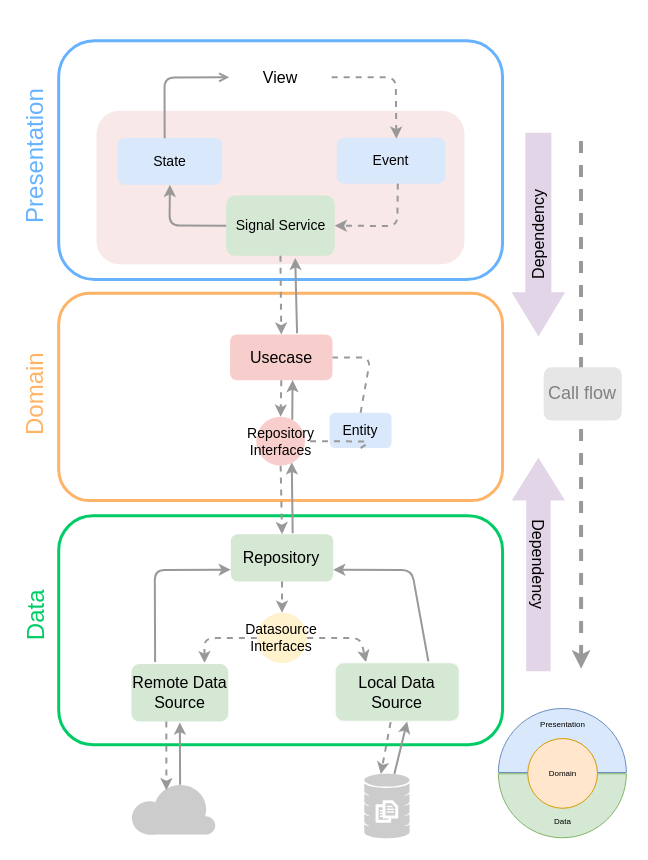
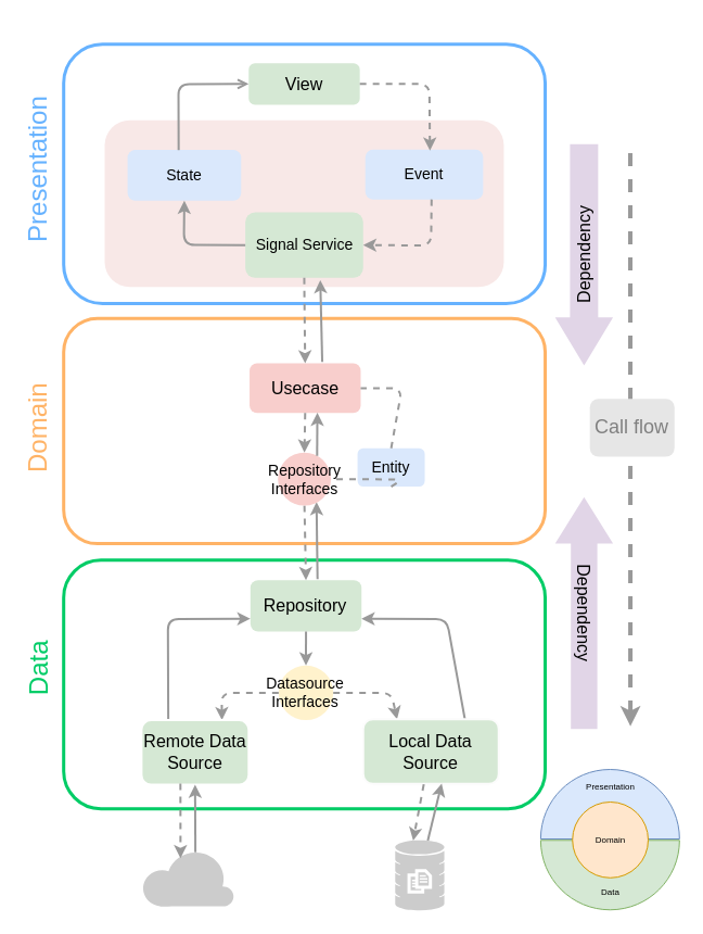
  <mxCell id="0" />
  <mxCell id="1" parent="0" />
  <mxCell id="2" value="" style="group" parent="1" vertex="1" connectable="0"><mxGeometry x="20.066" y="40.253" width="601.174" height="784.747" as="geometry" /></mxCell>
  <mxCell id="3" value="" style="rounded=1;whiteSpace=wrap;html=1;fillColor=#FFFFFF;fontColor=#333333;strokeWidth=3;strokeColor=#66B2FF;" parent="2" vertex="1"><mxGeometry x="38.132" width="443.851" height="238.704" as="geometry" /></mxCell>
- <mxCell id="4" value="&lt;h2 style=&quot;font-size: 16px;&quot;&gt;&lt;font color=&quot;#000000&quot; style=&quot;font-weight: normal; font-size: 16px;&quot;&gt;View&lt;/font&gt;&lt;/h2&gt;" style="rounded=1;whiteSpace=wrap;html=1;fillColor=#ffffff;strokeColor=none;fontStyle=0;fontSize=16;" parent="2" vertex="1"><mxGeometry x="208.683" y="17.541" width="102.414" height="38.132" as="geometry" /></mxCell>
+ <mxCell id="4" value="&lt;h2 style=&quot;font-size: 16px;&quot;&gt;&lt;font color=&quot;#000000&quot; style=&quot;font-weight: normal; font-size: 16px;&quot;&gt;View&lt;/font&gt;&lt;/h2&gt;" style="rounded=1;whiteSpace=wrap;html=1;fillColor=#d5e8d4;strokeColor=none;fontStyle=0;fontSize=16;" parent="2" vertex="1"><mxGeometry x="208.683" y="17.541" width="102.414" height="38.132" as="geometry" /></mxCell>
  <mxCell id="5" style="edgeStyle=orthogonalEdgeStyle;rounded=0;orthogonalLoop=1;jettySize=auto;html=1;exitX=0.5;exitY=1;exitDx=0;exitDy=0;" parent="2" edge="1"><mxGeometry relative="1" as="geometry"><mxPoint x="279.123" y="293.613" as="sourcePoint" /><mxPoint x="279.123" y="293.613" as="targetPoint" /></mxGeometry></mxCell>
  <mxCell id="6" value="" style="rounded=1;whiteSpace=wrap;html=1;fillColor=#FFFFFF;fontColor=#333333;strokeWidth=3;strokeColor=#FFB366;" parent="2" vertex="1"><mxGeometry x="38.132" y="252.431" width="443.851" height="207.436" as="geometry" /></mxCell>
  <mxCell id="7" value="" style="rounded=1;whiteSpace=wrap;html=1;fillColor=#FFFFFF;fontColor=#333333;strokeWidth=3;strokeColor=#00CC66;" parent="2" vertex="1"><mxGeometry x="38.132" y="475.119" width="443.851" height="228.789" as="geometry" /></mxCell>
  <mxCell id="8" value="&lt;h2 style=&quot;font-size: 16px;&quot;&gt;&lt;font color=&quot;#000000&quot; style=&quot;font-weight: normal; font-size: 16px;&quot;&gt;Repository&lt;/font&gt;&lt;/h2&gt;" style="rounded=1;whiteSpace=wrap;html=1;fillColor=#d5e8d4;strokeColor=none;fontStyle=0;fontSize=16;" parent="2" vertex="1"><mxGeometry x="210.265" y="493.422" width="102.414" height="47.283" as="geometry" /></mxCell>
  <mxCell id="9" value="Presentation" style="text;html=1;strokeColor=none;fillColor=none;align=center;verticalAlign=middle;whiteSpace=wrap;rounded=0;textDirection=ltr;direction=west;labelPosition=center;verticalLabelPosition=middle;horizontal=0;fontSize=24;fontColor=#66B2FF;" parent="2" vertex="1"><mxGeometry y="-20" width="30.51" height="270" as="geometry" /></mxCell>
  <mxCell id="10" value="Domain" style="text;html=1;strokeColor=none;fillColor=none;align=center;verticalAlign=middle;whiteSpace=wrap;rounded=0;textDirection=ltr;direction=west;labelPosition=center;verticalLabelPosition=middle;horizontal=0;fontSize=24;fontColor=#FFB366;" parent="2" vertex="1"><mxGeometry y="292.088" width="30.505" height="122.021" as="geometry" /></mxCell>
  <mxCell id="11" value="Data" style="text;html=1;strokeColor=none;fillColor=none;align=center;verticalAlign=middle;whiteSpace=wrap;rounded=0;textDirection=ltr;direction=west;labelPosition=center;verticalLabelPosition=middle;horizontal=0;fontSize=24;fontColor=#00CC66;" parent="2" vertex="1"><mxGeometry y="513.251" width="30.505" height="122.021" as="geometry" /></mxCell>
  <mxCell id="12" value="" style="html=1;aspect=fixed;strokeColor=none;shadow=0;align=center;verticalAlign=top;shape=mxgraph.gcp2.database_3;fontSize=20;fillColor=#CCCCCC;" parent="2" vertex="1"><mxGeometry x="343.657" y="732.924" width="45.376" height="64.823" as="geometry" /></mxCell>
  <mxCell id="13" value="&lt;h2&gt;&lt;br&gt;&lt;/h2&gt;" style="rounded=1;whiteSpace=wrap;html=1;align=right;verticalAlign=bottom;labelPosition=center;verticalLabelPosition=middle;fontSize=14;strokeColor=none;textDirection=ltr;horizontal=1;fillColor=#F8E8E7;fontColor=#FFC6BF;" parent="2" vertex="1"><mxGeometry x="75.94" y="70" width="367.92" height="153.45" as="geometry" /></mxCell>
  <mxCell id="14" value="&lt;h2 style=&quot;font-size: 16px;&quot;&gt;&lt;font color=&quot;#000000&quot; style=&quot;font-weight: normal; font-size: 16px;&quot;&gt;Usecase&lt;/font&gt;&lt;/h2&gt;" style="rounded=1;whiteSpace=wrap;html=1;fillColor=#f8cecc;strokeColor=none;fontStyle=0;fontSize=16;" parent="2" vertex="1"><mxGeometry x="209.502" y="293.815" width="102.414" height="45.758" as="geometry" /></mxCell>
  <mxCell id="15" value="&lt;font color=&quot;#000000&quot;&gt;Signal Service&lt;br&gt;&lt;/font&gt;" style="rounded=1;whiteSpace=wrap;html=1;fontSize=14;align=center;verticalAlign=middle;fillColor=#d5e8d4;strokeColor=none;" parent="2" vertex="1"><mxGeometry x="205.575" y="154.814" width="108.629" height="60.248" as="geometry" /></mxCell>
  <mxCell id="16" value="&lt;font color=&quot;#000000&quot;&gt;Event&lt;/font&gt;" style="rounded=1;whiteSpace=wrap;html=1;fontSize=14;align=center;verticalAlign=middle;fillColor=#dae8fc;strokeColor=none;" parent="2" vertex="1"><mxGeometry x="316.199" y="97.117" width="108.629" height="45.758" as="geometry" /></mxCell>
  <mxCell id="17" value="&lt;font color=&quot;#000000&quot;&gt;State&lt;/font&gt;" style="rounded=1;whiteSpace=wrap;html=1;fontSize=14;align=center;verticalAlign=middle;fillColor=#dae8fc;strokeColor=none;" parent="2" vertex="1"><mxGeometry x="97" y="97.35" width="104.7" height="46.65" as="geometry" /></mxCell>
  <mxCell id="18" value="" style="html=1;labelBackgroundColor=#ffffff;startArrow=none;startFill=0;startSize=6;endArrow=classic;endFill=1;endSize=6;jettySize=auto;orthogonalLoop=1;strokeWidth=2;fontSize=14;entryX=0.5;entryY=1;entryDx=0;entryDy=0;exitX=0;exitY=0.5;exitDx=0;exitDy=0;fontColor=#999999;strokeColor=#999999;" parent="2" source="15" target="17" edge="1"><mxGeometry width="60" height="60" relative="1" as="geometry"><mxPoint x="217.35" y="253.956" as="sourcePoint" /><mxPoint x="263.108" y="208.198" as="targetPoint" /><Array as="points"><mxPoint x="148.934" y="184.747" /></Array></mxGeometry></mxCell>
  <mxCell id="19" value="" style="html=1;labelBackgroundColor=#ffffff;startArrow=none;startFill=0;startSize=6;endArrow=classic;endFill=1;endSize=6;jettySize=auto;orthogonalLoop=1;strokeWidth=2;dashed=1;fontSize=14;entryX=0.548;entryY=0.017;entryDx=0;entryDy=0;exitX=1;exitY=0.5;exitDx=0;exitDy=0;fontColor=#999999;strokeColor=#999999;entryPerimeter=0;" parent="2" source="4" target="16" edge="1"><mxGeometry width="60" height="60" relative="1" as="geometry"><mxPoint x="311.153" y="36.606" as="sourcePoint" /><mxPoint x="220.872" y="48.046" as="targetPoint" /><Array as="points"><mxPoint x="375.214" y="36.606" /></Array></mxGeometry></mxCell>
  <mxCell id="20" value="" style="html=1;labelBackgroundColor=#ffffff;startArrow=none;startFill=0;startSize=6;endArrow=classic;endFill=1;endSize=6;jettySize=auto;orthogonalLoop=1;strokeWidth=2;dashed=1;fontSize=14;entryX=1;entryY=0.5;entryDx=0;entryDy=0;fontColor=#999999;strokeColor=#999999;exitX=0.562;exitY=1;exitDx=0;exitDy=0;exitPerimeter=0;" parent="2" source="16" target="15" edge="1"><mxGeometry width="60" height="60" relative="1" as="geometry"><mxPoint x="375.214" y="131.935" as="sourcePoint" /><mxPoint x="388.985" y="94.582" as="targetPoint" /><Array as="points"><mxPoint x="376.74" y="185.319" /></Array></mxGeometry></mxCell>
  <mxCell id="21" value="" style="html=1;labelBackgroundColor=#ffffff;startArrow=none;startFill=0;startSize=6;endArrow=classic;endFill=1;endSize=6;jettySize=auto;orthogonalLoop=1;strokeWidth=2;dashed=1;fontSize=14;entryX=0.5;entryY=0;entryDx=0;entryDy=0;exitX=0.5;exitY=1;exitDx=0;exitDy=0;fontColor=#999999;strokeColor=#999999;" parent="2" source="14" target="33" edge="1"><mxGeometry width="60" height="60" relative="1" as="geometry"><mxPoint x="221.483" y="357.102" as="sourcePoint" /><mxPoint x="226.173" y="506.387" as="targetPoint" /><Array as="points" /></mxGeometry></mxCell>
  <mxCell id="22" value="" style="html=1;labelBackgroundColor=#ffffff;startArrow=none;startFill=0;startSize=6;endArrow=classic;endFill=1;endSize=6;jettySize=auto;orthogonalLoop=1;strokeWidth=4;dashed=1;fontSize=14;fontColor=#999999;strokeColor=#999999;exitX=0.5;exitY=1;exitDx=0;exitDy=0;" parent="2" edge="1"><mxGeometry width="60" height="60" relative="1" as="geometry"><mxPoint x="560.423" y="100.177" as="sourcePoint" /><mxPoint x="560.534" y="627.918" as="targetPoint" /></mxGeometry></mxCell>
  <mxCell id="23" value="&lt;font color=&quot;#000000&quot;&gt;Datasource Interfaces&lt;/font&gt;" style="ellipse;whiteSpace=wrap;html=1;aspect=fixed;rounded=1;fontSize=14;align=center;verticalAlign=middle;fillColor=#fff2cc;strokeColor=none;" parent="2" vertex="1"><mxGeometry x="236.301" y="571.973" width="50.333" height="50.333" as="geometry" /></mxCell>
  <mxCell id="24" value="" style="endArrow=classic;html=1;fontSize=14;fontColor=#000000;strokeColor=#999999;strokeWidth=2;entryX=0;entryY=0.75;entryDx=0;entryDy=0;exitX=0.25;exitY=0;exitDx=0;exitDy=0;" parent="2" source="35" target="8" edge="1"><mxGeometry width="50" height="50" relative="1" as="geometry"><mxPoint x="143.375" y="552.908" as="sourcePoint" /><mxPoint x="268.446" y="446.902" as="targetPoint" /><Array as="points"><mxPoint x="134.223" y="529.266" /></Array></mxGeometry></mxCell>
  <mxCell id="25" value="" style="endArrow=classic;html=1;fontSize=14;fontColor=#000000;strokeColor=#999999;strokeWidth=2;entryX=1;entryY=0.75;entryDx=0;entryDy=0;exitX=0.75;exitY=0;exitDx=0;exitDy=0;" parent="2" source="38" target="8" edge="1"><mxGeometry width="50" height="50" relative="1" as="geometry"><mxPoint x="380.282" y="552.908" as="sourcePoint" /><mxPoint x="217.891" y="543.375" as="targetPoint" /><Array as="points"><mxPoint x="391.23" y="529.266" /></Array></mxGeometry></mxCell>
  <mxCell id="26" value="&lt;h2&gt;&lt;font style=&quot;font-weight: normal&quot;&gt;Call flow&lt;/font&gt;&lt;/h2&gt;" style="rounded=1;whiteSpace=wrap;html=1;strokeColor=none;fontStyle=0;fillColor=#E6E6E6;fontColor=#808080;" parent="2" vertex="1"><mxGeometry x="523.165" y="326.406" width="78.01" height="53.384" as="geometry" /></mxCell>
  <mxCell id="27" value="" style="verticalLabelPosition=bottom;html=1;verticalAlign=top;align=center;strokeColor=none;shape=mxgraph.azure.cloud;rounded=1;fontSize=14;fillColor=#CCCCCC;" parent="2" vertex="1"><mxGeometry x="110.154" y="741.313" width="85.132" height="52.622" as="geometry" /></mxCell>
  <mxCell id="28" value="" style="html=1;labelBackgroundColor=#ffffff;startArrow=none;startFill=0;startSize=6;endArrow=classic;endFill=1;endSize=6;jettySize=auto;orthogonalLoop=1;strokeWidth=2;dashed=1;fontSize=14;entryX=0.75;entryY=0;entryDx=0;entryDy=0;exitX=0;exitY=0.5;exitDx=0;exitDy=0;fontColor=#999999;strokeColor=#999999;" parent="2" source="23" target="35" edge="1"><mxGeometry width="60" height="60" relative="1" as="geometry"><mxPoint x="217.129" y="385.129" as="sourcePoint" /><mxPoint x="217.891" y="519.733" as="targetPoint" /><Array as="points"><mxPoint x="183.794" y="597.14" /></Array></mxGeometry></mxCell>
  <mxCell id="29" value="" style="html=1;labelBackgroundColor=#ffffff;startArrow=none;startFill=0;startSize=6;endArrow=classic;endFill=1;endSize=6;jettySize=auto;orthogonalLoop=1;strokeWidth=2;dashed=1;fontSize=14;entryX=0.25;entryY=0;entryDx=0;entryDy=0;exitX=1;exitY=0.5;exitDx=0;exitDy=0;fontColor=#999999;strokeColor=#999999;" parent="2" source="23" target="38" edge="1"><mxGeometry width="60" height="60" relative="1" as="geometry"><mxPoint x="246.978" y="596.378" as="sourcePoint" /><mxPoint x="191.636" y="629.933" as="targetPoint" /><Array as="points"><mxPoint x="340.133" y="597.14" /></Array></mxGeometry></mxCell>
- <mxCell id="30" value="" style="html=1;labelBackgroundColor=#ffffff;startArrow=none;startFill=0;startSize=6;endArrow=classic;endFill=1;endSize=6;jettySize=auto;orthogonalLoop=1;strokeWidth=2;dashed=1;fontSize=14;entryX=0.5;entryY=0;entryDx=0;entryDy=0;exitX=0.5;exitY=1;exitDx=0;exitDy=0;fontColor=#999999;strokeColor=#999999;" parent="2" source="8" target="23" edge="1"><mxGeometry width="60" height="60" relative="1" as="geometry"><mxPoint x="246.978" y="596.378" as="sourcePoint" /><mxPoint x="191.636" y="629.933" as="targetPoint" /><Array as="points" /></mxGeometry></mxCell>
+ <mxCell id="30" value="" style="html=1;labelBackgroundColor=#ffffff;startArrow=none;startFill=0;startSize=6;endArrow=classic;endFill=1;endSize=6;jettySize=auto;orthogonalLoop=1;strokeWidth=2;dashed=0;fontSize=14;entryX=0.5;entryY=0;entryDx=0;entryDy=0;exitX=0.5;exitY=1;exitDx=0;exitDy=0;fontColor=#999999;strokeColor=#999999;" parent="2" source="8" target="23" edge="1"><mxGeometry width="60" height="60" relative="1" as="geometry"><mxPoint x="246.978" y="596.378" as="sourcePoint" /><mxPoint x="191.636" y="629.933" as="targetPoint" /><Array as="points" /></mxGeometry></mxCell>
  <mxCell id="31" value="" style="endArrow=classic;html=1;fontSize=14;fontColor=#000000;strokeColor=#999999;strokeWidth=2;exitX=0.604;exitY=-0.02;exitDx=0;exitDy=0;entryX=0.728;entryY=0.934;entryDx=0;entryDy=0;entryPerimeter=0;exitPerimeter=0;" parent="2" source="8" target="33" edge="1"><mxGeometry width="50" height="50" relative="1" as="geometry"><mxPoint x="268.278" y="396.568" as="sourcePoint" /><mxPoint x="334.135" y="437.369" as="targetPoint" /><Array as="points" /></mxGeometry></mxCell>
  <mxCell id="32" value="" style="html=1;labelBackgroundColor=#ffffff;startArrow=none;startFill=0;startSize=6;endArrow=classic;endFill=1;endSize=6;jettySize=auto;orthogonalLoop=1;strokeWidth=2;dashed=1;fontSize=14;entryX=0.5;entryY=0;entryDx=0;entryDy=0;exitX=0.5;exitY=1;exitDx=0;exitDy=0;fontColor=#999999;strokeColor=#999999;" parent="2" source="33" target="8" edge="1"><mxGeometry width="60" height="60" relative="1" as="geometry"><mxPoint x="217.129" y="334.032" as="sourcePoint" /><mxPoint x="250.483" y="390.975" as="targetPoint" /><Array as="points" /></mxGeometry></mxCell>
  <mxCell id="33" value="&lt;font&gt;Repository Interfaces&lt;/font&gt;" style="ellipse;whiteSpace=wrap;html=1;aspect=fixed;rounded=1;fontSize=14;align=center;verticalAlign=middle;fillColor=#f8cecc;strokeColor=none;fontColor=#000000;" parent="2" vertex="1"><mxGeometry x="235.653" y="375.977" width="48.808" height="48.808" as="geometry" /></mxCell>
  <mxCell id="34" value="" style="endArrow=classic;html=1;fontSize=14;fontColor=#000000;strokeColor=#999999;strokeWidth=2;entryX=0.636;entryY=1.035;entryDx=0;entryDy=0;exitX=0.654;exitY=-0.03;exitDx=0;exitDy=0;entryPerimeter=0;exitPerimeter=0;" parent="2" source="14" target="15" edge="1"><mxGeometry width="50" height="50" relative="1" as="geometry"><mxPoint x="267.516" y="292.088" as="sourcePoint" /><mxPoint x="267.516" y="222.688" as="targetPoint" /><Array as="points" /></mxGeometry></mxCell>
  <mxCell id="35" value="&lt;h2 style=&quot;font-size: 16px&quot;&gt;&lt;font color=&quot;#000000&quot; style=&quot;font-weight: normal ; font-size: 16px&quot;&gt;Remote Data Source&lt;/font&gt;&lt;/h2&gt;" style="rounded=1;whiteSpace=wrap;html=1;fillColor=#d5e8d4;strokeColor=#FFFFFF;fontStyle=0;fontSize=16;strokeWidth=2;spacingLeft=1;spacingRight=1;" parent="2" vertex="1"><mxGeometry x="109.819" y="622.307" width="98.921" height="59.485" as="geometry" /></mxCell>
  <mxCell id="36" value="" style="endArrow=classic;html=1;fontSize=14;fontColor=#000000;strokeColor=#999999;strokeWidth=2;entryX=0.5;entryY=1;entryDx=0;entryDy=0;exitX=0.58;exitY=0.05;exitDx=0;exitDy=0;exitPerimeter=0;" parent="2" source="27" target="35" edge="1"><mxGeometry width="50" height="50" relative="1" as="geometry"><mxPoint x="151.474" y="627.04" as="sourcePoint" /><mxPoint x="151.001" y="585.701" as="targetPoint" /></mxGeometry></mxCell>
  <mxCell id="37" value="" style="html=1;labelBackgroundColor=#ffffff;startArrow=none;startFill=0;startSize=6;endArrow=classic;endFill=1;endSize=6;jettySize=auto;orthogonalLoop=1;strokeWidth=2;dashed=1;fontSize=14;exitX=0.5;exitY=1;exitDx=0;exitDy=0;fontColor=#999999;strokeColor=#999999;entryX=0.5;entryY=0;entryDx=0;entryDy=0;" parent="2" source="15" target="14" edge="1"><mxGeometry width="60" height="60" relative="1" as="geometry"><mxPoint x="205.575" y="200" as="sourcePoint" /><mxPoint x="259.889" y="276.072" as="targetPoint" /><Array as="points"><mxPoint x="260.057" y="236.416" /></Array></mxGeometry></mxCell>
  <mxCell id="38" value="&lt;h2 style=&quot;font-size: 16px&quot;&gt;&lt;font color=&quot;#000000&quot; style=&quot;font-weight: normal ; font-size: 16px&quot;&gt;Local Data Source&lt;/font&gt;&lt;/h2&gt;" style="rounded=1;whiteSpace=wrap;html=1;fillColor=#d5e8d4;strokeColor=#FCFCFC;fontStyle=0;fontSize=16;spacingLeft=1;spacingRight=1;strokeWidth=2;" parent="2" vertex="1"><mxGeometry x="314.204" y="621.544" width="125" height="59.485" as="geometry" /></mxCell>
  <mxCell id="39" value="" style="endArrow=classic;html=1;fontSize=14;fontColor=#000000;strokeColor=#999999;strokeWidth=2;entryX=0.579;entryY=0.994;entryDx=0;entryDy=0;exitX=0.664;exitY=0.005;exitDx=0;exitDy=0;exitPerimeter=0;entryPerimeter=0;" parent="2" source="12" target="38" edge="1"><mxGeometry width="50" height="50" relative="1" as="geometry"><mxPoint x="388.103" y="627.943" as="sourcePoint" /><mxPoint x="387.638" y="585.701" as="targetPoint" /></mxGeometry></mxCell>
  <mxCell id="40" value="Dependency" style="shape=singleArrow;direction=south;whiteSpace=wrap;html=1;fillColor=#e1d5e7;strokeColor=none;align=center;verticalAlign=middle;horizontal=0;fontColor=#000000;fontSize=16;arrowWidth=0.486;arrowSize=0.217;" parent="2" vertex="1"><mxGeometry x="491.134" y="92.01" width="53.384" height="203.622" as="geometry" /></mxCell>
  <mxCell id="41" value="Dependency" style="shape=singleArrow;direction=south;whiteSpace=wrap;html=1;fillColor=#e1d5e7;strokeColor=none;align=center;verticalAlign=middle;horizontal=0;fontColor=#000000;rotation=-180;fontSize=16;arrowWidth=0.457;arrowSize=0.2;" parent="2" vertex="1"><mxGeometry x="491.134" y="417.003" width="53.384" height="213.537" as="geometry" /></mxCell>
  <mxCell id="42" value="" style="html=1;labelBackgroundColor=#ffffff;startArrow=none;startFill=0;startSize=6;endArrow=classic;endFill=1;endSize=6;jettySize=auto;orthogonalLoop=1;strokeWidth=2;dashed=1;fontSize=14;exitX=0.447;exitY=1.006;exitDx=0;exitDy=0;fontColor=#999999;strokeColor=#999999;exitPerimeter=0;entryX=0.366;entryY=0.005;entryDx=0;entryDy=0;entryPerimeter=0;" parent="2" source="38" target="12" edge="1"><mxGeometry width="60" height="60" relative="1" as="geometry"><mxPoint x="296.273" y="606.779" as="sourcePoint" /><mxPoint x="357.801" y="678.723" as="targetPoint" /></mxGeometry></mxCell>
  <mxCell id="43" value="" style="html=1;labelBackgroundColor=#ffffff;startArrow=none;startFill=0;startSize=6;endArrow=classic;endFill=1;endSize=6;jettySize=auto;orthogonalLoop=1;strokeWidth=2;dashed=1;fontSize=14;fontColor=#999999;strokeColor=#999999;entryX=0.419;entryY=0.155;entryDx=0;entryDy=0;entryPerimeter=0;" parent="2" target="27" edge="1"><mxGeometry width="60" height="60" relative="1" as="geometry"><mxPoint x="145.753" y="680.651" as="sourcePoint" /><mxPoint x="146.038" y="719.891" as="targetPoint" /></mxGeometry></mxCell>
  <mxCell id="44" value="" style="endArrow=classic;html=1;fontSize=14;fontColor=#000000;strokeColor=#999999;strokeWidth=2;exitX=0.739;exitY=0.064;exitDx=0;exitDy=0;entryX=0.61;entryY=0.994;entryDx=0;entryDy=0;entryPerimeter=0;exitPerimeter=0;" parent="2" source="33" target="14" edge="1"><mxGeometry width="50" height="50" relative="1" as="geometry"><mxPoint x="301.053" y="446.887" as="sourcePoint" /><mxPoint x="300.115" y="375.974" as="targetPoint" /><Array as="points" /></mxGeometry></mxCell>
  <mxCell id="45" value="" style="html=1;labelBackgroundColor=#ffffff;startArrow=none;startFill=0;startSize=6;endArrow=open;endFill=1;endSize=6;jettySize=auto;orthogonalLoop=1;strokeWidth=2;fontSize=14;entryX=0;entryY=0.5;entryDx=0;entryDy=0;exitX=0.45;exitY=0.002;exitDx=0;exitDy=0;fontColor=#999999;strokeColor=#999999;exitPerimeter=0;" parent="2" source="17" target="4" edge="1"><mxGeometry width="60" height="60" relative="1" as="geometry"><mxPoint x="143.96" y="86.75" as="sourcePoint" /><mxPoint x="138.08" y="106.98" as="targetPoint" /><Array as="points"><mxPoint x="143.934" y="36.747" /></Array></mxGeometry></mxCell>
  <mxCell id="46" value="&lt;font color=&quot;#000000&quot;&gt;Entity&lt;/font&gt;" style="rounded=1;whiteSpace=wrap;html=1;fontSize=14;align=center;verticalAlign=middle;fillColor=#dae8fc;strokeColor=none;" vertex="1" parent="2"><mxGeometry x="309" y="372" width="62" height="35.34" as="geometry" /></mxCell>
  <mxCell id="47" value="" style="endArrow=none;dashed=1;html=1;entryX=1;entryY=0.5;entryDx=0;entryDy=0;exitX=0.5;exitY=0;exitDx=0;exitDy=0;strokeColor=#999999;strokeWidth=2;" edge="1" parent="2" source="46" target="14"><mxGeometry width="50" height="50" relative="1" as="geometry"><mxPoint x="349.934" y="346.747" as="sourcePoint" /><mxPoint x="439.934" y="346.747" as="targetPoint" /><Array as="points"><mxPoint x="349.934" y="316.747" /></Array></mxGeometry></mxCell>
  <mxCell id="48" value="" style="endArrow=none;dashed=1;html=1;entryX=1;entryY=0.5;entryDx=0;entryDy=0;exitX=0.5;exitY=1;exitDx=0;exitDy=0;strokeColor=#999999;strokeWidth=2;" edge="1" parent="2" source="46" target="33"><mxGeometry width="50" height="50" relative="1" as="geometry"><mxPoint x="359.995" y="360.0" as="sourcePoint" /><mxPoint x="321.916" y="326.694" as="targetPoint" /><Array as="points"><mxPoint x="349.934" y="400.747" /></Array></mxGeometry></mxCell>
  <mxCell id="49" value="" style="group" vertex="1" connectable="0" parent="1"><mxGeometry x="497.886" y="708.003" width="127.97" height="129.25" as="geometry" /></mxCell>
  <mxCell id="50" value="" style="verticalLabelPosition=bottom;verticalAlign=top;html=1;shape=mxgraph.basic.half_circle;fillColor=#d5e8d4;strokeColor=#82b366;" vertex="1" parent="49"><mxGeometry x="5.684e-14" y="65.265" width="127.97" height="63.985" as="geometry" /></mxCell>
  <mxCell id="51" value="Data" style="text;strokeColor=none;fillColor=none;html=1;fontSize=8;fontStyle=0;verticalAlign=middle;align=center;fontColor=#000000;" vertex="1" parent="50"><mxGeometry x="31.992" y="41.79" width="63.985" height="12.797" as="geometry" /></mxCell>
  <mxCell id="52" value="" style="verticalLabelPosition=bottom;verticalAlign=top;html=1;shape=mxgraph.basic.half_circle;rotation=-180;fillColor=#dae8fc;strokeColor=#6c8ebf;" vertex="1" parent="49"><mxGeometry x="5.684e-14" width="127.97" height="63.985" as="geometry" /></mxCell>
  <mxCell id="53" value="Presentation" style="text;strokeColor=none;fillColor=none;html=1;fontSize=8;fontStyle=0;verticalAlign=middle;align=center;fontColor=#000000;" vertex="1" parent="52"><mxGeometry x="31.992" y="9.559" width="63.985" height="12.797" as="geometry" /></mxCell>
  <mxCell id="54" value="" style="ellipse;whiteSpace=wrap;html=1;aspect=fixed;fillColor=#ffe6cc;strokeColor=#d79b00;align=center;" vertex="1" parent="49"><mxGeometry x="29.32" y="30" width="69.79" height="69.79" as="geometry" /></mxCell>
  <mxCell id="55" value="Domain" style="text;strokeColor=none;fillColor=none;html=1;fontSize=8;fontStyle=0;verticalAlign=middle;align=center;fontColor=#000000;" vertex="1" parent="49"><mxGeometry x="31.993" y="58.224" width="63.985" height="12.797" as="geometry" /></mxCell>
